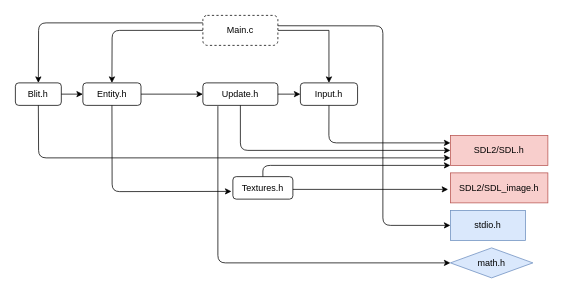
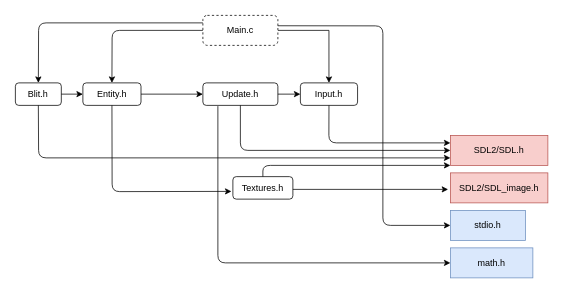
  <mxCell id="0" />
  <mxCell id="1" parent="0" />
  <mxCell id="2" style="edgeStyle=orthogonalEdgeStyle;rounded=0;orthogonalLoop=1;jettySize=auto;html=1;exitX=1;exitY=0.5;exitDx=0;exitDy=0;entryX=0.5;entryY=0;entryDx=0;entryDy=0;" parent="1" source="3" target="10" edge="1"><mxGeometry relative="1" as="geometry"><mxPoint x="440" y="40.143" as="targetPoint" /></mxGeometry></mxCell>
  <mxCell id="3" value="Main.c" style="rounded=1;whiteSpace=wrap;html=1;dashed=1;" parent="1" vertex="1"><mxGeometry x="270" y="20" width="100" height="40" as="geometry" /></mxCell>
  <mxCell id="4" value="SDL2/SDL.h" style="rounded=0;whiteSpace=wrap;html=1;fillColor=#f8cecc;strokeColor=#b85450;" parent="1" vertex="1"><mxGeometry x="600" y="180" width="130" height="40" as="geometry" /></mxCell>
  <mxCell id="5" value="SDL2/SDL_image.h" style="rounded=0;whiteSpace=wrap;html=1;fillColor=#f8cecc;strokeColor=#b85450;" parent="1" vertex="1"><mxGeometry x="600" y="230" width="130" height="40" as="geometry" /></mxCell>
  <mxCell id="6" value="stdio.h" style="rounded=0;whiteSpace=wrap;html=1;fillColor=#dae8fc;strokeColor=#6c8ebf;" parent="1" vertex="1"><mxGeometry x="600" y="280" width="100" height="40" as="geometry" /></mxCell>
- <mxCell id="7" value="math.h" style="rhombus;whiteSpace=wrap;html=1;fillColor=#dae8fc;strokeColor=#6c8ebf;" parent="1" vertex="1"><mxGeometry x="600" y="330" width="110" height="40" as="geometry" /></mxCell>
+ <mxCell id="7" value="math.h" style="rounded=0;whiteSpace=wrap;html=1;fillColor=#dae8fc;strokeColor=#6c8ebf;" parent="1" vertex="1"><mxGeometry x="600" y="330" width="110" height="40" as="geometry" /></mxCell>
  <mxCell id="8" value="Entity.h" style="rounded=1;whiteSpace=wrap;html=1;" parent="1" vertex="1"><mxGeometry x="110" y="110" width="77.5" height="30" as="geometry" /></mxCell>
  <mxCell id="9" value="Textures.h" style="rounded=1;whiteSpace=wrap;html=1;" parent="1" vertex="1"><mxGeometry x="310" y="235" width="80" height="30" as="geometry" /></mxCell>
  <mxCell id="10" value="Input.h" style="rounded=1;whiteSpace=wrap;html=1;" parent="1" vertex="1"><mxGeometry x="400" y="110" width="76.25" height="30" as="geometry" /></mxCell>
  <mxCell id="11" value="Blit.h" style="rounded=1;whiteSpace=wrap;html=1;" parent="1" vertex="1"><mxGeometry x="20" y="110" width="61.25" height="30" as="geometry" /></mxCell>
  <mxCell id="12" value="Update.h" style="rounded=1;whiteSpace=wrap;html=1;" parent="1" vertex="1"><mxGeometry x="270" y="110" width="100" height="30" as="geometry" /></mxCell>
  <mxCell id="13" value="" style="endArrow=classic;html=1;exitX=0.5;exitY=1;exitDx=0;exitDy=0;entryX=0;entryY=0.5;entryDx=0;entryDy=0;" parent="1" source="12" target="4" edge="1"><mxGeometry width="50" height="50" relative="1" as="geometry"><mxPoint x="316.25" y="260" as="sourcePoint" /><mxPoint x="356.25" y="320" as="targetPoint" /><Array as="points"><mxPoint x="320" y="200" /></Array></mxGeometry></mxCell>
  <mxCell id="14" value="" style="endArrow=classic;html=1;exitX=0;exitY=0.5;exitDx=0;exitDy=0;entryX=0.5;entryY=0;entryDx=0;entryDy=0;" parent="1" source="3" target="8" edge="1"><mxGeometry width="50" height="50" relative="1" as="geometry"><mxPoint x="150" y="120" as="sourcePoint" /><mxPoint x="200" y="70" as="targetPoint" /><Array as="points"><mxPoint x="149" y="40" /></Array></mxGeometry></mxCell>
  <mxCell id="15" value="" style="endArrow=classic;html=1;exitX=0.5;exitY=1;exitDx=0;exitDy=0;entryX=-0.024;entryY=0.656;entryDx=0;entryDy=0;entryPerimeter=0;" parent="1" source="8" target="9" edge="1"><mxGeometry width="50" height="50" relative="1" as="geometry"><mxPoint x="160" y="180" as="sourcePoint" /><mxPoint x="210" y="130" as="targetPoint" /><Array as="points"><mxPoint x="149" y="255" /></Array></mxGeometry></mxCell>
  <mxCell id="16" value="" style="endArrow=classic;html=1;exitX=0;exitY=0.25;exitDx=0;exitDy=0;entryX=0.5;entryY=0;entryDx=0;entryDy=0;" parent="1" source="3" target="11" edge="1"><mxGeometry width="50" height="50" relative="1" as="geometry"><mxPoint x="54" y="20" as="sourcePoint" /><mxPoint x="50" y="107" as="targetPoint" /><Array as="points"><mxPoint x="51" y="30" /></Array></mxGeometry></mxCell>
  <mxCell id="17" value="" style="endArrow=classic;html=1;exitX=1;exitY=0.5;exitDx=0;exitDy=0;entryX=0;entryY=0.5;entryDx=0;entryDy=0;" parent="1" source="11" target="8" edge="1"><mxGeometry width="50" height="50" relative="1" as="geometry"><mxPoint x="81.25" y="130" as="sourcePoint" /><mxPoint x="131.25" y="80" as="targetPoint" /></mxGeometry></mxCell>
  <mxCell id="18" value="" style="endArrow=classic;html=1;exitX=1;exitY=0.5;exitDx=0;exitDy=0;entryX=0;entryY=0.5;entryDx=0;entryDy=0;" parent="1" source="8" target="12" edge="1"><mxGeometry width="50" height="50" relative="1" as="geometry"><mxPoint x="310" y="180" as="sourcePoint" /><mxPoint x="190" y="100" as="targetPoint" /></mxGeometry></mxCell>
  <mxCell id="19" value="" style="endArrow=classic;html=1;entryX=0;entryY=0.5;entryDx=0;entryDy=0;exitX=1;exitY=0.5;exitDx=0;exitDy=0;" parent="1" source="12" target="10" edge="1"><mxGeometry width="50" height="50" relative="1" as="geometry"><mxPoint x="370" y="130" as="sourcePoint" /><mxPoint x="420" y="80" as="targetPoint" /></mxGeometry></mxCell>
  <mxCell id="20" value="" style="endArrow=classic;html=1;entryX=0;entryY=0.5;entryDx=0;entryDy=0;exitX=0.999;exitY=0.346;exitDx=0;exitDy=0;exitPerimeter=0;" parent="1" source="3" target="6" edge="1"><mxGeometry width="50" height="50" relative="1" as="geometry"><mxPoint x="480" y="320" as="sourcePoint" /><mxPoint x="490" y="290" as="targetPoint" /><Array as="points"><mxPoint x="510" y="34" /><mxPoint x="510" y="300" /></Array></mxGeometry></mxCell>
  <mxCell id="21" value="" style="endArrow=classic;html=1;entryX=0;entryY=0.5;entryDx=0;entryDy=0;" parent="1" target="7" edge="1"><mxGeometry width="50" height="50" relative="1" as="geometry"><mxPoint x="290" y="141" as="sourcePoint" /><mxPoint x="290" y="350" as="targetPoint" /><Array as="points"><mxPoint x="290" y="350" /></Array></mxGeometry></mxCell>
  <mxCell id="22" value="" style="endArrow=classic;html=1;" parent="1" edge="1"><mxGeometry width="50" height="50" relative="1" as="geometry"><mxPoint x="390" y="252" as="sourcePoint" /><mxPoint x="597" y="252" as="targetPoint" /></mxGeometry></mxCell>
  <mxCell id="23" value="" style="endArrow=classic;html=1;exitX=0.5;exitY=1;exitDx=0;exitDy=0;entryX=0;entryY=0.75;entryDx=0;entryDy=0;" edge="1" parent="1" source="11" target="4"><mxGeometry width="50" height="50" relative="1" as="geometry"><mxPoint x="360" y="260" as="sourcePoint" /><mxPoint x="340" y="200" as="targetPoint" /><Array as="points"><mxPoint x="51" y="210" /></Array></mxGeometry></mxCell>
  <mxCell id="24" value="" style="endArrow=classic;html=1;entryX=0;entryY=0.25;entryDx=0;entryDy=0;exitX=0.5;exitY=1;exitDx=0;exitDy=0;" edge="1" parent="1" source="10" target="4"><mxGeometry width="50" height="50" relative="1" as="geometry"><mxPoint x="450" y="170" as="sourcePoint" /><mxPoint x="410" y="210" as="targetPoint" /><Array as="points"><mxPoint x="438" y="190" /></Array></mxGeometry></mxCell>
  <mxCell id="25" value="" style="endArrow=classic;html=1;entryX=0;entryY=1;entryDx=0;entryDy=0;" edge="1" parent="1" target="4"><mxGeometry width="50" height="50" relative="1" as="geometry"><mxPoint x="350" y="235" as="sourcePoint" /><mxPoint x="410" y="210" as="targetPoint" /><Array as="points"><mxPoint x="350" y="220" /></Array></mxGeometry></mxCell>
